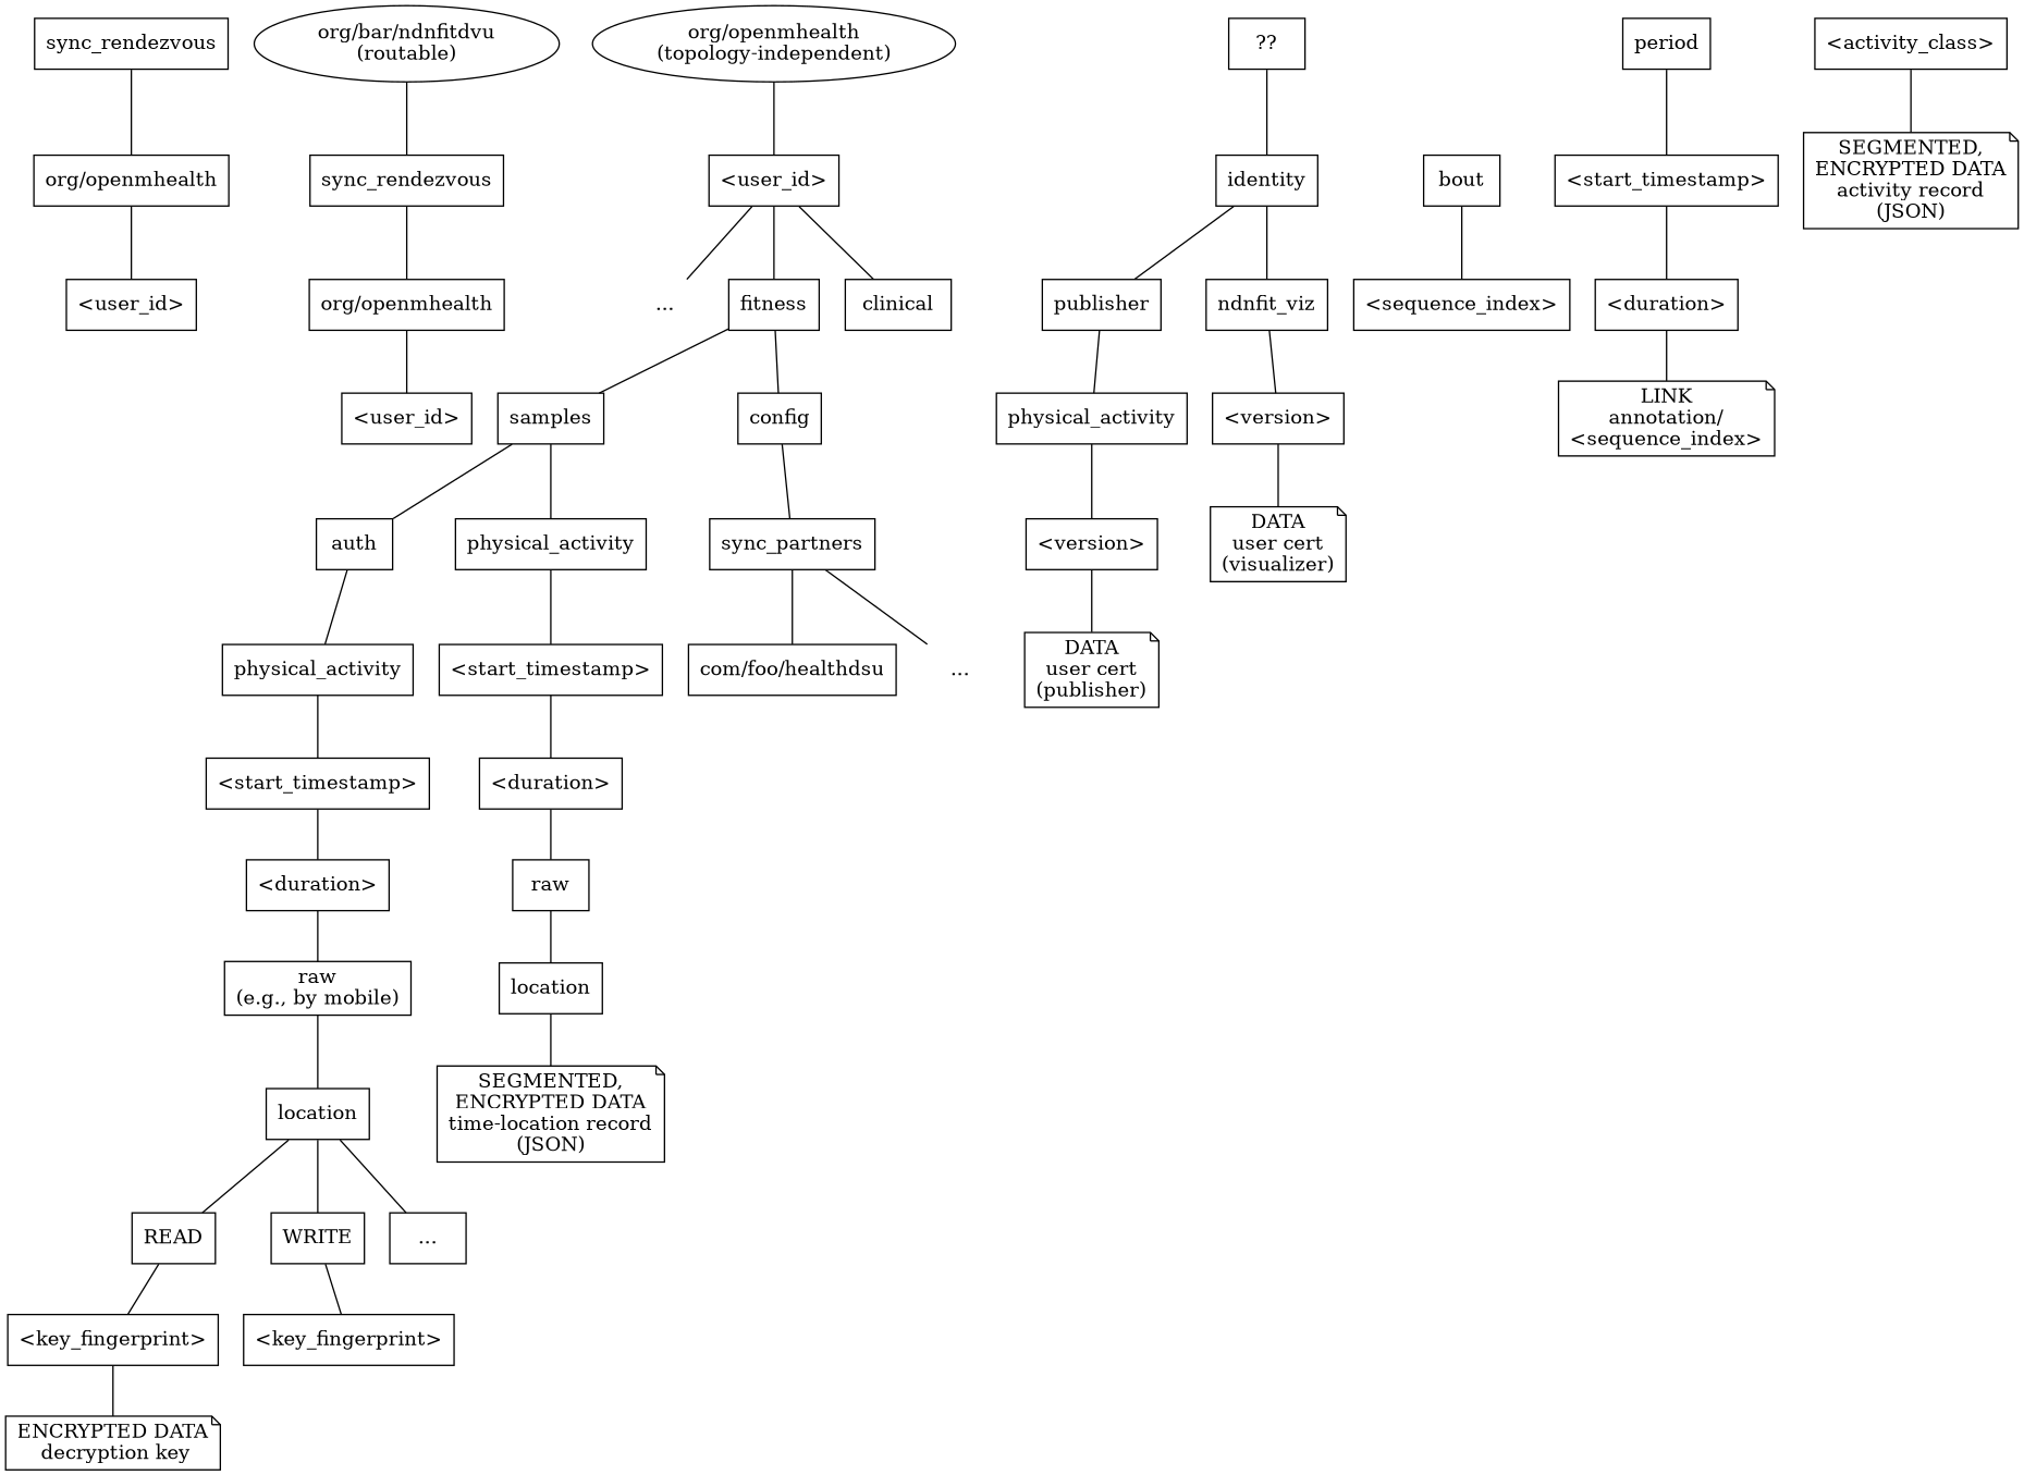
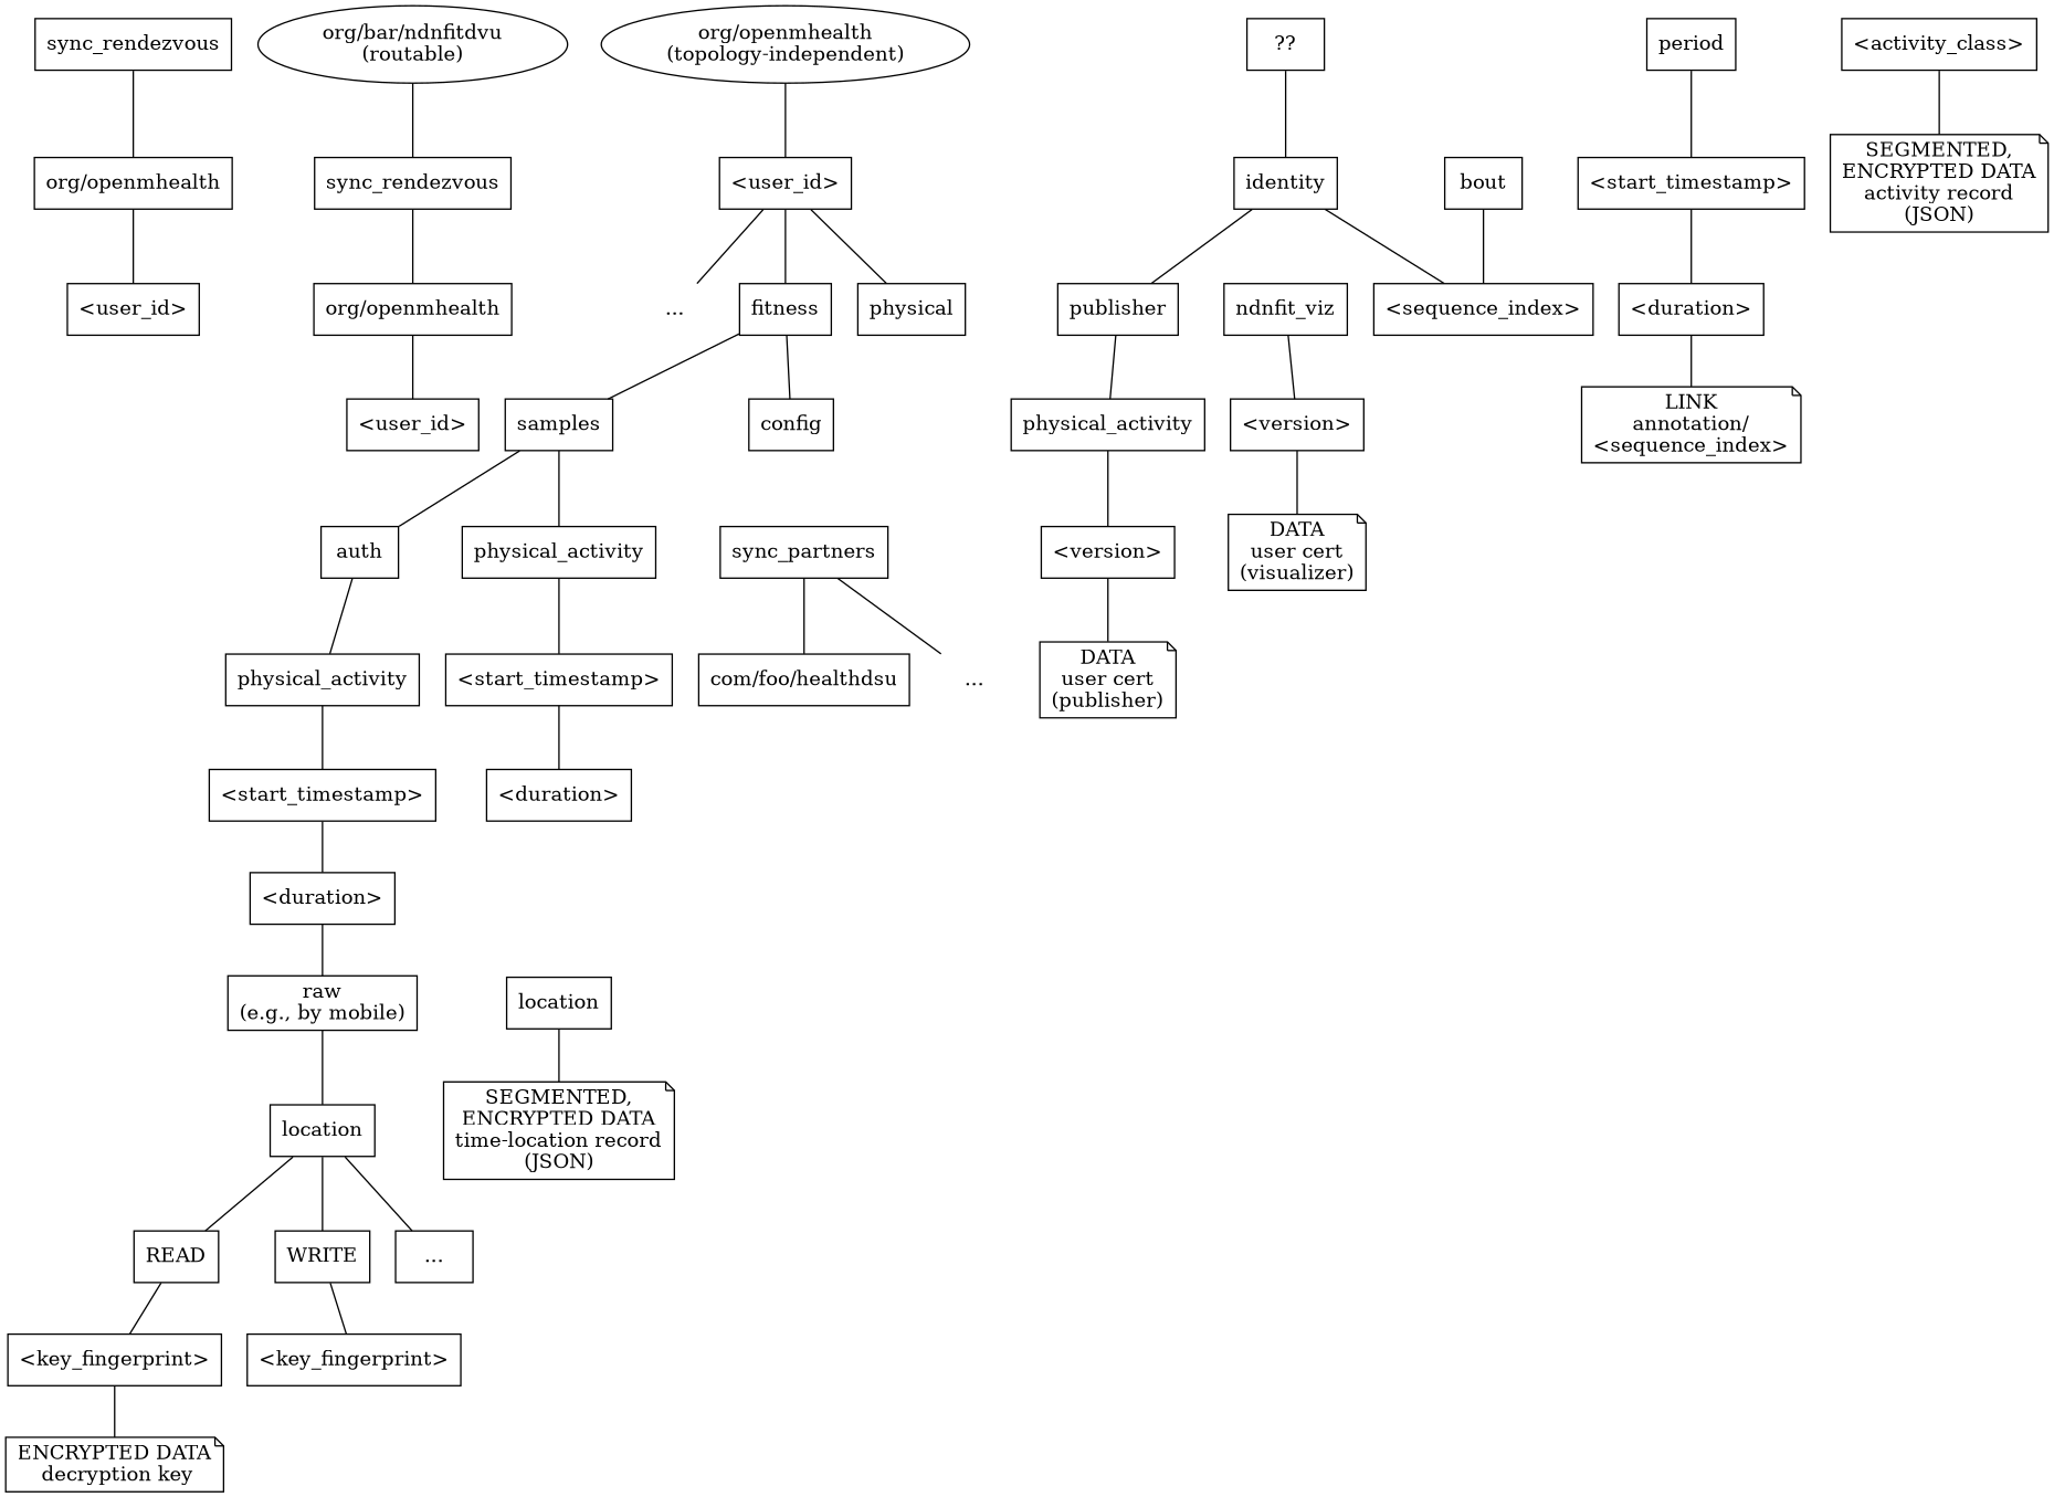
  graph {
    node [shape=box]
    n1 [label=sync_rendezvous]
    n2 [label="org/openmhealth"]
    n3 [label="<user_id>"]
    n4 [label="org/bar/ndnfitdvu\n(routable)" shape=oval width=3]
    n5 [label=sync_rendezvous]
    n6 [label="org/openmhealth"]
    n7 [label="<user_id>"]
    n8 [label="org/openmhealth\n(topology-independent)" shape=oval width=3]
    "<user_id>"
    n10 [label="..." shape=plaintext]
    fitness
-   clinical
+   clinical [label=physical]
    samples
    config
    n15 [label=physical_activity]
    auth
    physical_activity
    sync_partners
    n19 [label="<start_timestamp>"]
    n20 [label="<start_timestamp>"]
    "??"
    identity
    publisher
    ndnfit_viz
    n25 [label=physical_activity]
    n26 [label="<version>"]
    "com/foo/healthdsu"
    n28 [label="..." shape=plaintext]
    n29 [label="<version>"]
    n30 [label="DATA\nuser cert\n(publisher)" shape=note]
    n31 [label="DATA\nuser cert\n(visualizer)" shape=note]
    n32 [label="<duration>"]
    n33 [label="raw\n(e.g., by mobile)"]
    n34 [label=location]
    READ
    WRITE
    "..."
    n38 [label="<key_fingerprint>"]
    n39 [label="<key_fingerprint>"]
    n40 [label="ENCRYPTED DATA\n decryption key" shape=note]
    n41 [label="<duration>"]
-   raw
    location
    n44 [label="SEGMENTED,\nENCRYPTED DATA\ntime-location record\n(JSON)" shape=note]
    bout
    "<sequence_index>"
    n47 [label="<start_timestamp>"]
    period
    n49 [label="SEGMENTED,\nENCRYPTED DATA\nactivity record\n(JSON)" shape=note]
    "<activity_class>"
    n51 [label="<duration>"]
    n52 [label="LINK\nannotation/\n<sequence_index>" shape=note]
    n1 -- n2
    n2 -- n3
    n4 -- n5
    n5 -- n6
    n6 -- n7
    n8 -- "<user_id>"
    "<user_id>" -- n10
    "<user_id>" -- fitness
    "<user_id>" -- clinical
    fitness -- samples
    fitness -- config
    samples -- auth
    samples -- physical_activity
-   config -- sync_partners
    n15 -- n19
    auth -- n15
    physical_activity -- n20
    sync_partners -- "com/foo/healthdsu"
    sync_partners -- n28
    n19 -- n32
    n20 -- n41
    "??" -- identity
    identity -- publisher
-   identity -- ndnfit_viz
+   identity -- "<sequence_index>"
    publisher -- n25
    ndnfit_viz -- n26
    n25 -- n29
    n26 -- n31
    n29 -- n30
    n32 -- n33
    n33 -- n34
    n34 -- READ
    n34 -- WRITE
    n34 -- "..."
    READ -- n38
    WRITE -- n39
    n38 -- n40
-   n41 -- raw
-   raw -- location
    location -- n44
    bout -- "<sequence_index>"
    n47 -- n51
    period -- n47
    "<activity_class>" -- n49
    n51 -- n52
  }
